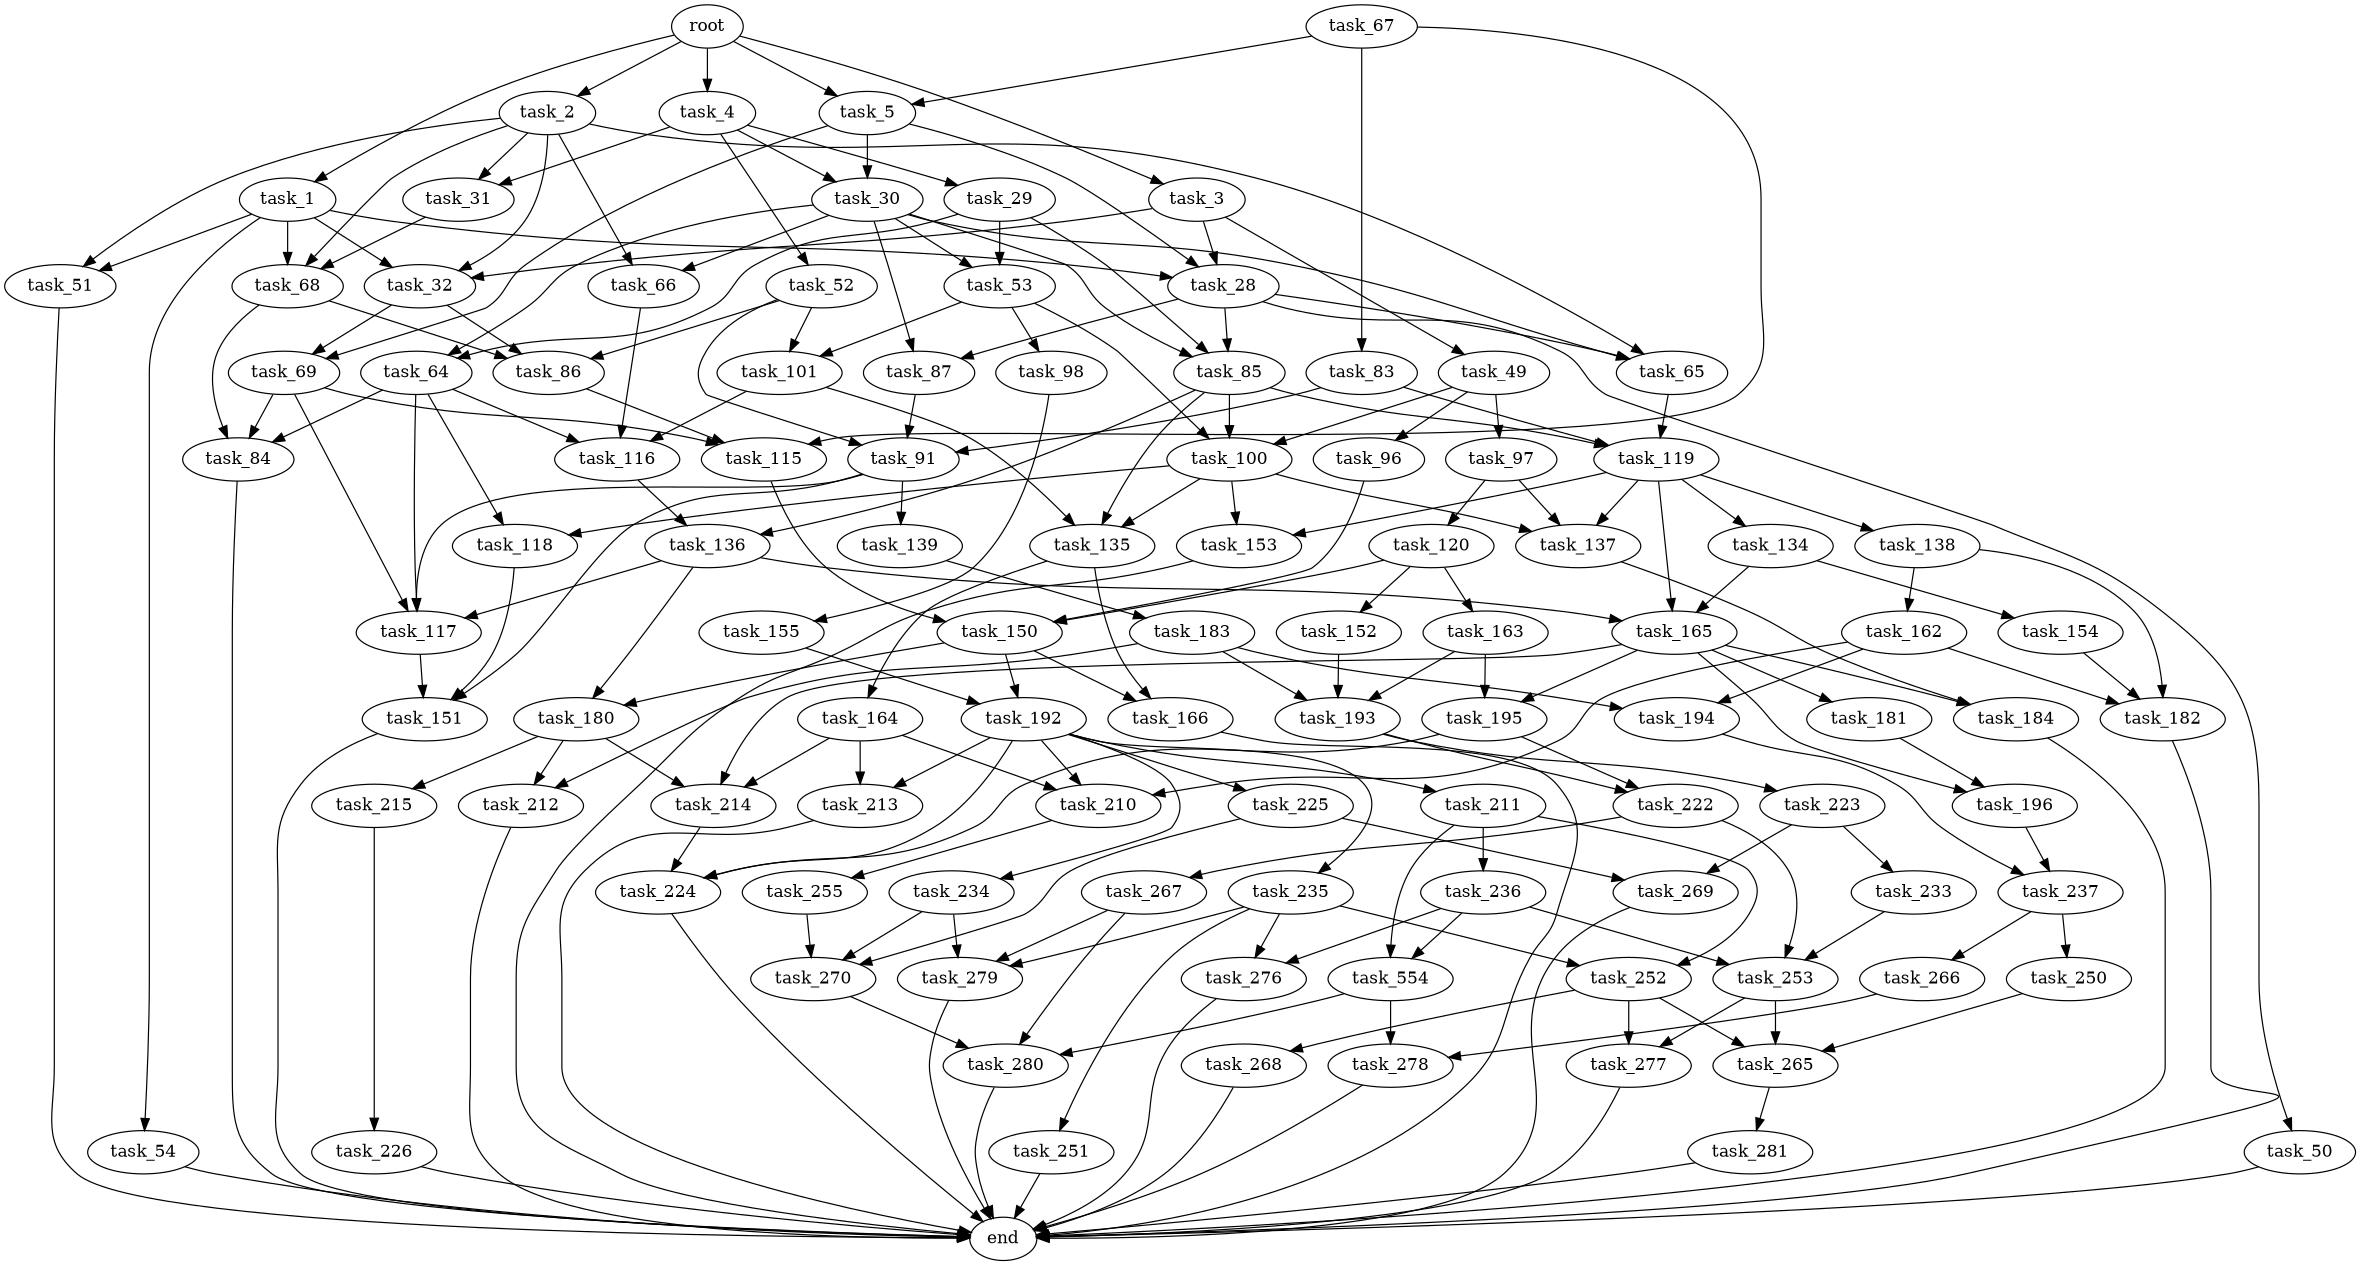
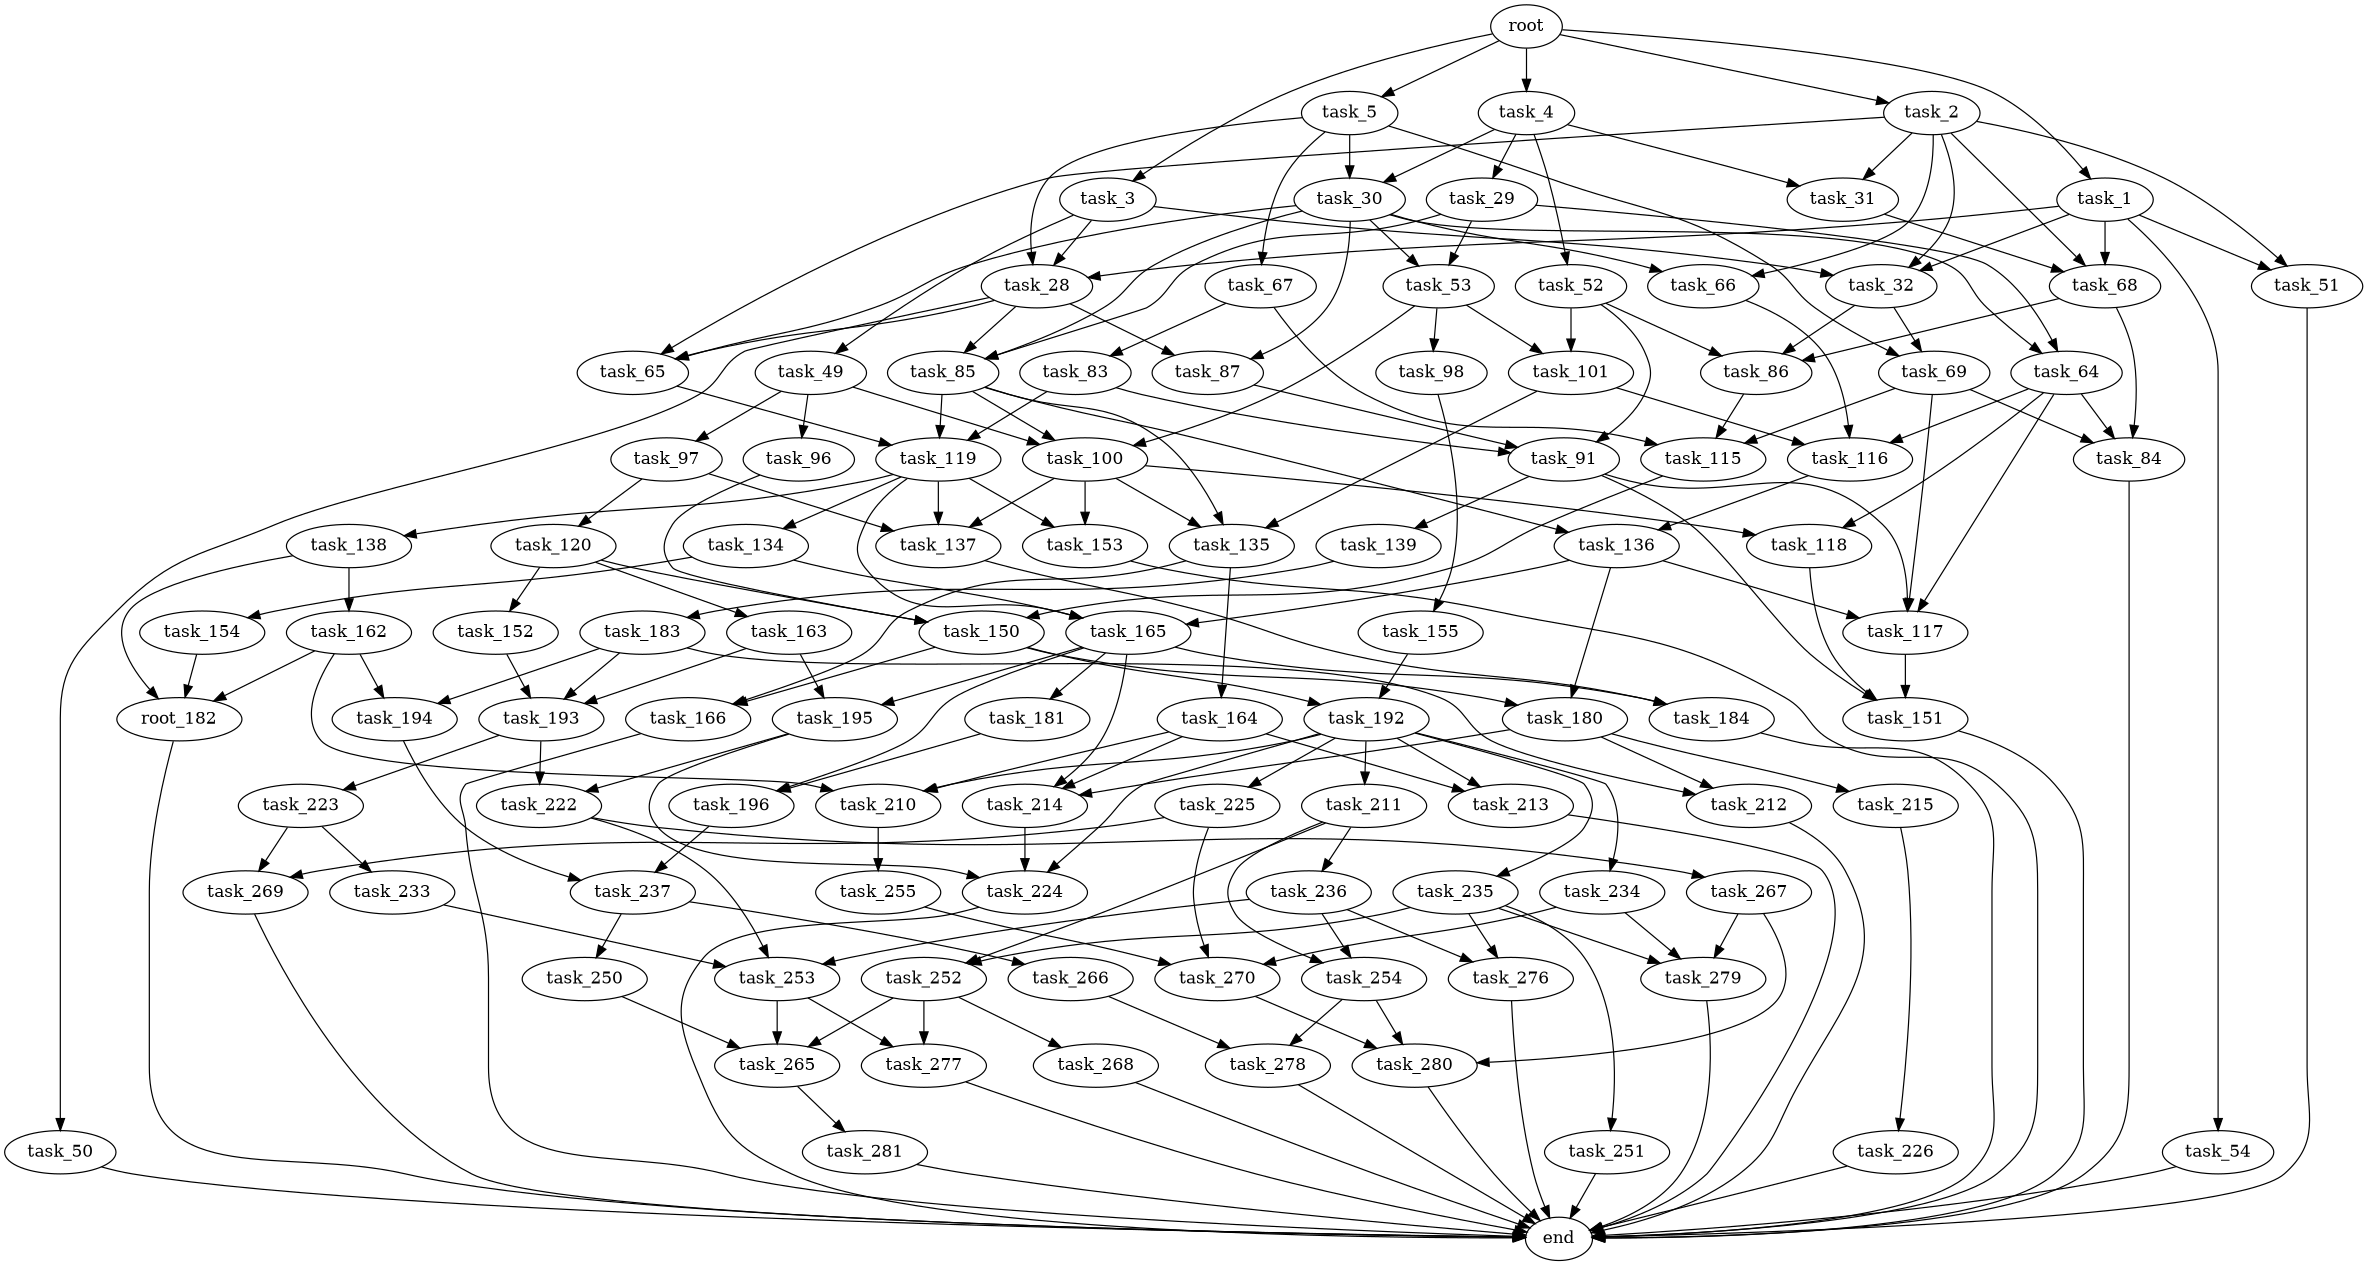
  digraph {
    task_5
    task_28
    task_69
    task_67
    task_30
    task_87
    task_50
    task_85
    task_65
    task_115
    task_117
    task_84
    task_83
    task_64
    task_66
    task_53
    task_52
    task_101
    n19 [label=task_91]
    task_86
    task_135
    task_116
    task_139
    task_151
    task_97
    task_137
    task_120
    task_184
    task_150
    task_152
    task_163
    task_270
    task_280
    end
    root
    task_3
    task_4
    task_1
    task_2
    task_32
    task_49
    task_31
    task_29
    task_68
    task_54
    task_51
    task_251
    task_119
    task_153
    task_165
    task_134
    task_138
    task_222
    task_253
    task_267
    task_277
    task_265
    task_279
    task_180
    task_192
    task_166
    task_212
    task_215
    task_214
    task_226
    task_224
    task_281
    task_164
    task_213
    task_210
    task_255
    task_183
    task_194
    task_193
    task_234
    task_154
-   task_182
+   task_182 [label=root_182]
    task_252
    task_268
    task_195
    task_136
    task_237
    task_266
    task_250
    task_223
    task_100
    task_278
    task_225
    task_269
    task_118
    task_211
    task_235
    task_236
-   task_254 [label=task_554]
+   task_254
    task_276
    task_155
    task_196
    task_181
    task_98
    task_96
    task_233
    task_162
    task_5 -> task_28
    task_5 -> task_69
-   task_67 -> task_5
+   task_5 -> task_67
    task_5 -> task_30
    task_28 -> task_87
    task_28 -> task_50
    task_28 -> task_85
    task_28 -> task_65
    task_69 -> task_115
    task_69 -> task_117
    task_69 -> task_84
    task_67 -> task_115
    task_67 -> task_83
    task_30 -> task_87
    task_30 -> task_85
    task_30 -> task_65
    task_30 -> task_64
    task_30 -> task_66
    task_30 -> task_53
    task_87 -> n19
    task_50 -> end
    task_85 -> task_135
    task_85 -> task_119
    task_85 -> task_136
    task_85 -> task_100
    task_65 -> task_119
    task_115 -> task_150
    task_117 -> task_151
    task_84 -> end
    task_83 -> n19
    task_83 -> task_119
    task_64 -> task_117
    task_64 -> task_84
    task_64 -> task_116
    task_64 -> task_118
    task_66 -> task_116
    task_53 -> task_101
    task_53 -> task_100
    task_53 -> task_98
    task_52 -> task_101
    task_52 -> n19
    task_52 -> task_86
    task_101 -> task_135
    task_101 -> task_116
    n19 -> task_117
    n19 -> task_139
    n19 -> task_151
    task_86 -> task_115
    task_135 -> task_166
    task_135 -> task_164
    task_116 -> task_136
    task_139 -> task_183
    task_151 -> end
    task_97 -> task_137
    task_97 -> task_120
    task_137 -> task_184
    task_120 -> task_150
    task_120 -> task_152
    task_120 -> task_163
    task_184 -> end
    task_150 -> task_180
    task_150 -> task_192
    task_150 -> task_166
    task_152 -> task_193
    task_163 -> task_193
    task_163 -> task_195
    task_270 -> task_280
    task_280 -> end
    root -> task_5
    root -> task_3
    root -> task_4
    root -> task_1
    root -> task_2
    task_3 -> task_28
    task_3 -> task_32
    task_3 -> task_49
    task_4 -> task_30
    task_4 -> task_52
    task_4 -> task_31
    task_4 -> task_29
    task_1 -> task_28
    task_1 -> task_32
    task_1 -> task_68
    task_1 -> task_54
    task_1 -> task_51
    task_2 -> task_65
    task_2 -> task_66
    task_2 -> task_32
    task_2 -> task_31
    task_2 -> task_68
    task_2 -> task_51
    task_32 -> task_69
    task_32 -> task_86
    task_49 -> task_97
    task_49 -> task_100
    task_49 -> task_96
    task_31 -> task_68
    task_29 -> task_85
    task_29 -> task_64
    task_29 -> task_53
    task_68 -> task_84
    task_68 -> task_86
    task_54 -> end
    task_51 -> end
    task_251 -> end
    task_119 -> task_137
    task_119 -> task_153
    task_119 -> task_165
    task_119 -> task_134
    task_119 -> task_138
    task_153 -> end
    task_165 -> task_184
    task_165 -> task_214
    task_165 -> task_195
    task_165 -> task_196
    task_165 -> task_181
    task_134 -> task_165
    task_134 -> task_154
    task_138 -> task_182
    task_138 -> task_162
    task_222 -> task_253
    task_222 -> task_267
    task_253 -> task_277
    task_253 -> task_265
    task_267 -> task_280
    task_267 -> task_279
    task_277 -> end
    task_265 -> task_281
    task_279 -> end
    task_180 -> task_212
    task_180 -> task_215
    task_180 -> task_214
    task_192 -> task_224
    task_192 -> task_213
    task_192 -> task_210
    task_192 -> task_234
    task_192 -> task_225
    task_192 -> task_211
    task_192 -> task_235
    task_166 -> end
    task_212 -> end
    task_215 -> task_226
    task_214 -> task_224
    task_226 -> end
    task_224 -> end
    task_281 -> end
    task_164 -> task_214
    task_164 -> task_213
    task_164 -> task_210
    task_213 -> end
    task_210 -> task_255
    task_255 -> task_270
    task_183 -> task_212
    task_183 -> task_194
    task_183 -> task_193
    task_194 -> task_237
    task_193 -> task_222
    task_193 -> task_223
    task_234 -> task_270
    task_234 -> task_279
    task_154 -> task_182
    task_182 -> end
    task_252 -> task_277
    task_252 -> task_265
    task_252 -> task_268
    task_268 -> end
    task_195 -> task_222
    task_195 -> task_224
    task_136 -> task_117
    task_136 -> task_165
    task_136 -> task_180
    task_237 -> task_266
    task_237 -> task_250
    task_266 -> task_278
    task_250 -> task_265
    task_223 -> task_269
    task_223 -> task_233
    task_100 -> task_135
    task_100 -> task_137
    task_100 -> task_153
    task_100 -> task_118
    task_278 -> end
    task_225 -> task_270
    task_225 -> task_269
    task_269 -> end
    task_118 -> task_151
    task_211 -> task_252
    task_211 -> task_236
    task_211 -> task_254
    task_235 -> task_251
    task_235 -> task_279
    task_235 -> task_252
    task_235 -> task_276
    task_236 -> task_253
    task_236 -> task_254
    task_236 -> task_276
    task_254 -> task_280
    task_254 -> task_278
    task_276 -> end
    task_155 -> task_192
    task_196 -> task_237
    task_181 -> task_196
    task_98 -> task_155
    task_96 -> task_150
    task_233 -> task_253
    task_162 -> task_210
    task_162 -> task_194
    task_162 -> task_182
  }
